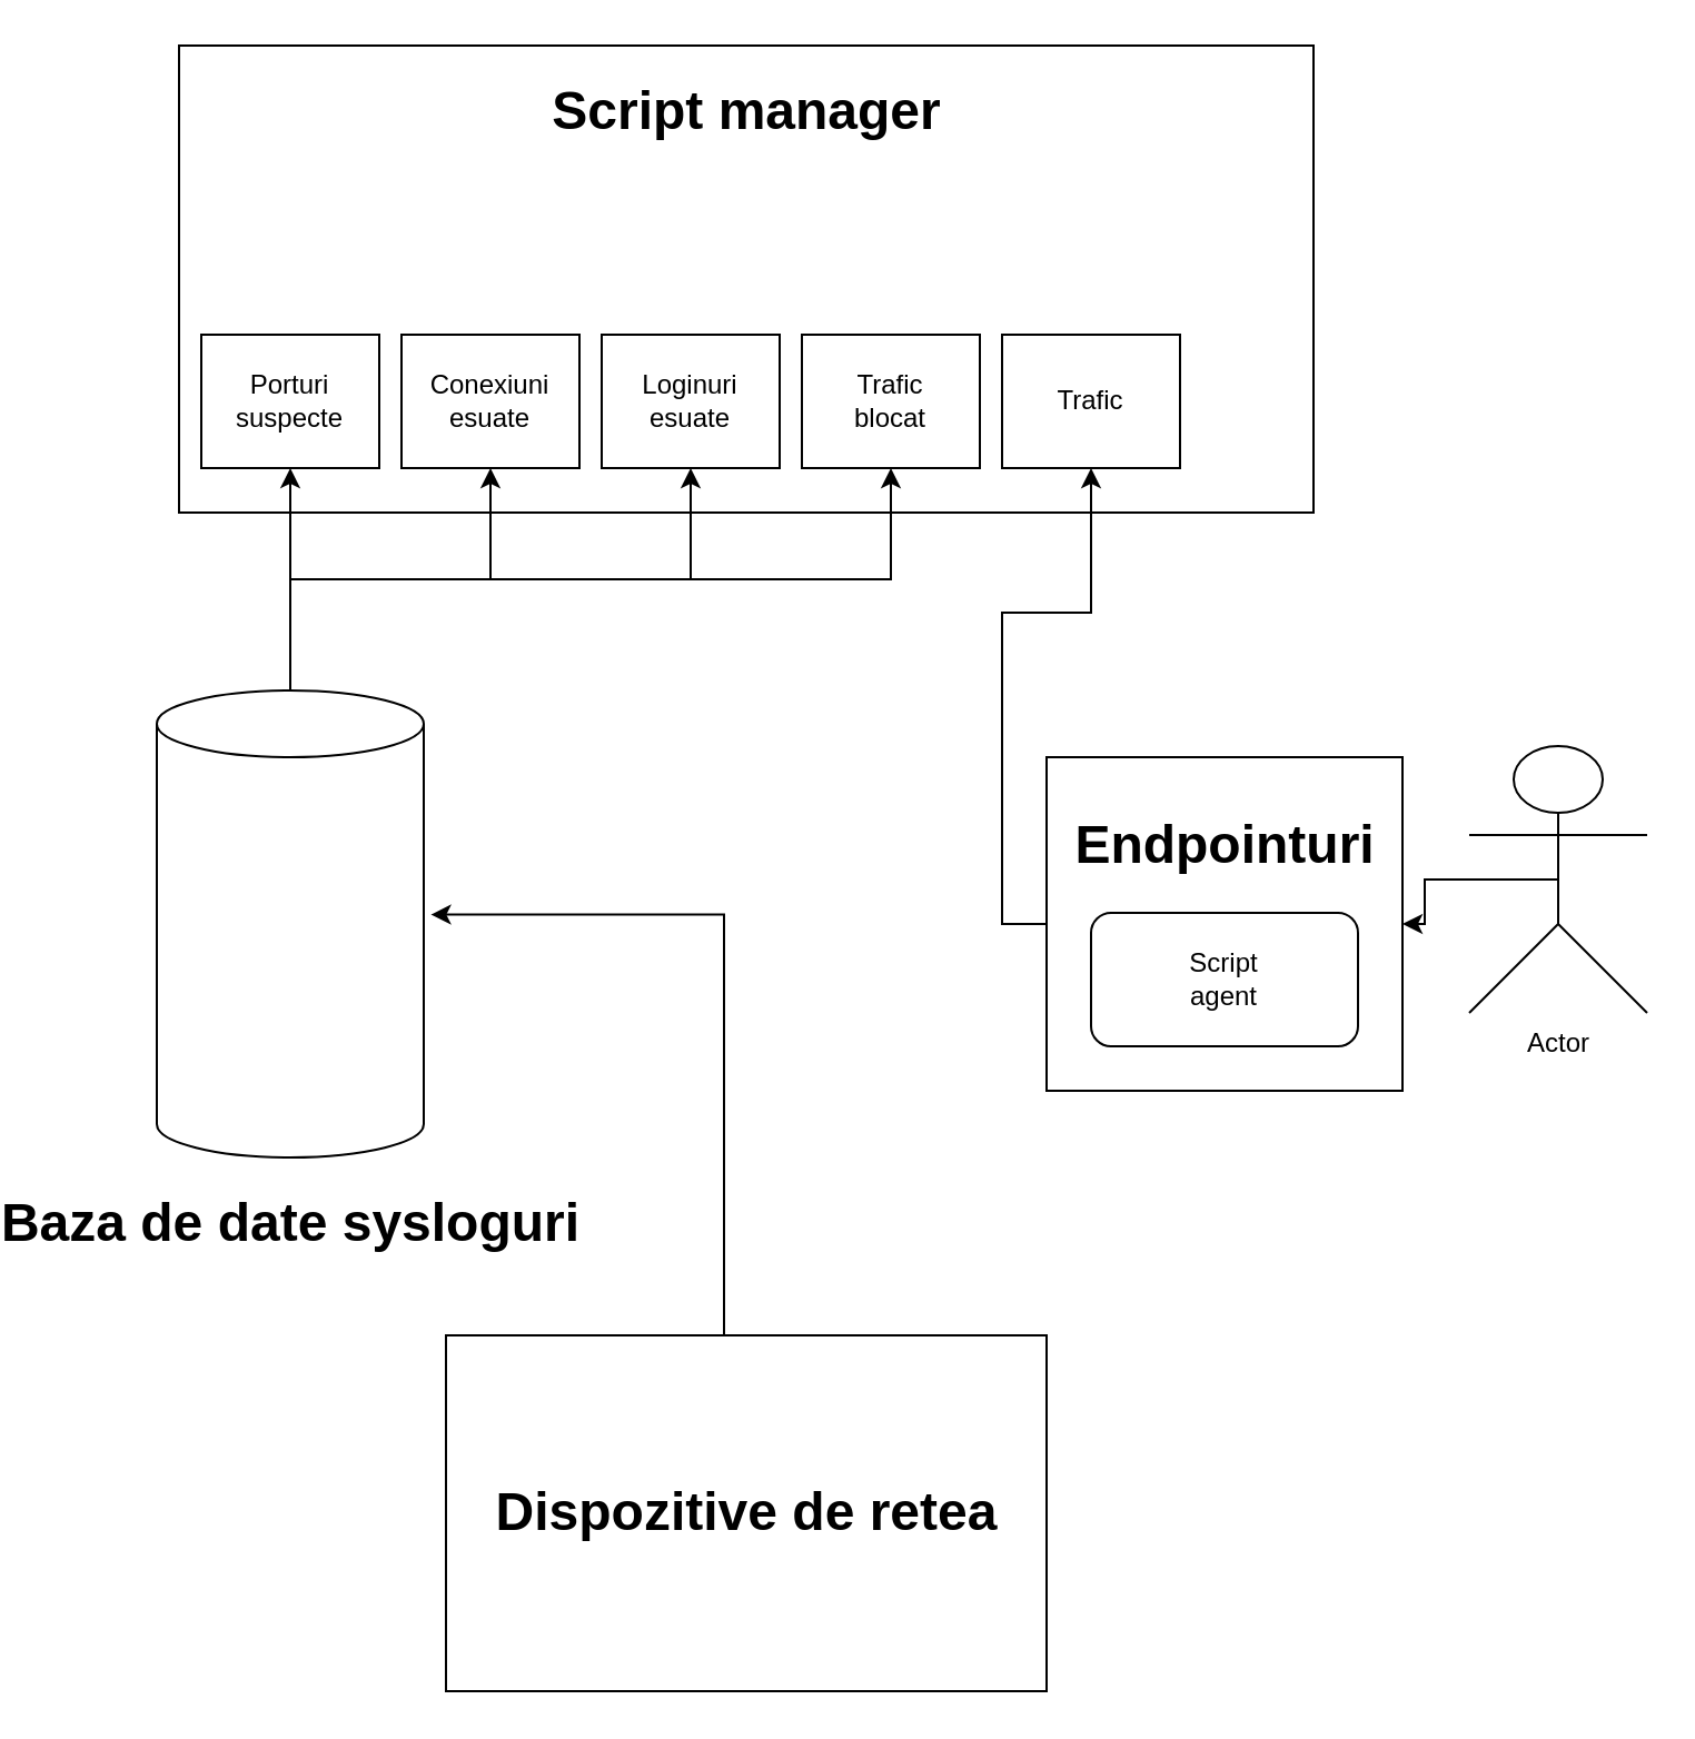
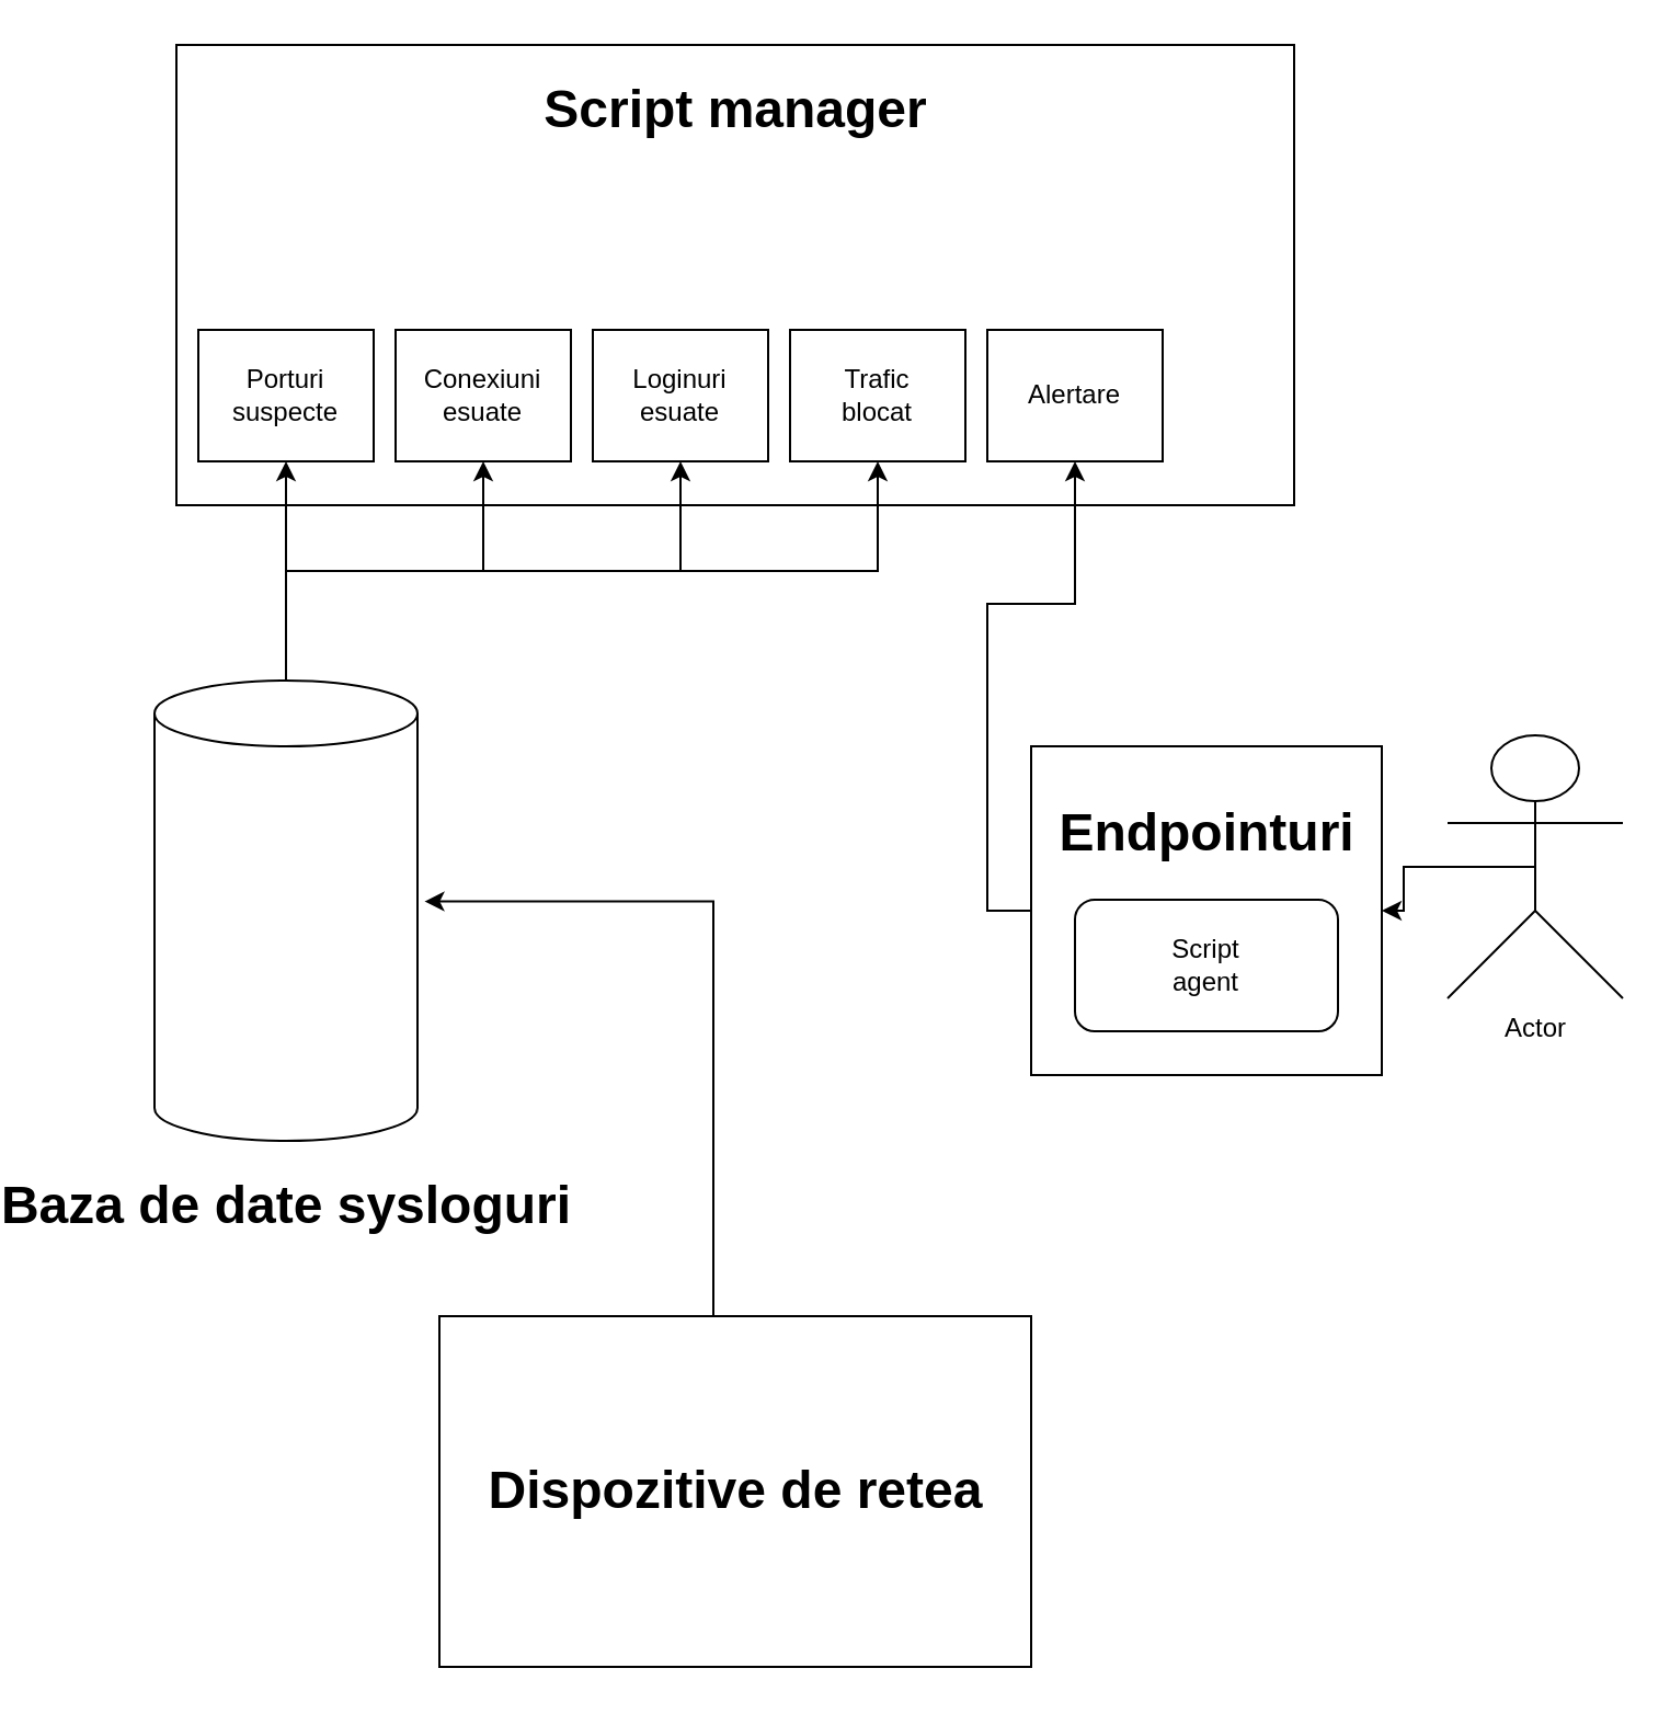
  <mxCell id="0" />
  <mxCell id="1" parent="0" />
  <mxCell id="2" value="" style="rounded=0;whiteSpace=wrap;html=1;" vertex="1" parent="1"><mxGeometry x="30" y="20" width="510" height="210" as="geometry" /></mxCell>
  <mxCell id="3" value="Script manager" style="text;strokeColor=none;fillColor=none;html=1;fontSize=24;fontStyle=1;verticalAlign=middle;align=center;" vertex="1" parent="1"><mxGeometry x="235" y="30" width="100" height="40" as="geometry" /></mxCell>
  <mxCell id="4" value="" style="rounded=0;whiteSpace=wrap;html=1;" vertex="1" parent="1"><mxGeometry x="40" y="150" width="80" height="60" as="geometry" /></mxCell>
  <mxCell id="5" value="Porturi suspecte" style="text;html=1;align=center;verticalAlign=middle;whiteSpace=wrap;rounded=0;" vertex="1" parent="1"><mxGeometry x="50" y="165" width="60" height="30" as="geometry" /></mxCell>
  <mxCell id="6" value="" style="rounded=0;whiteSpace=wrap;html=1;" vertex="1" parent="1"><mxGeometry x="130" y="150" width="80" height="60" as="geometry" /></mxCell>
  <mxCell id="7" value="Conexiuni esuate" style="text;html=1;align=center;verticalAlign=middle;whiteSpace=wrap;rounded=0;" vertex="1" parent="1"><mxGeometry x="140" y="165" width="60" height="30" as="geometry" /></mxCell>
  <mxCell id="8" value="" style="rounded=0;whiteSpace=wrap;html=1;" vertex="1" parent="1"><mxGeometry x="220" y="150" width="80" height="60" as="geometry" /></mxCell>
  <mxCell id="9" value="Loginuri&lt;div&gt;esuate&lt;/div&gt;" style="text;html=1;align=center;verticalAlign=middle;whiteSpace=wrap;rounded=0;" vertex="1" parent="1"><mxGeometry x="230" y="165" width="60" height="30" as="geometry" /></mxCell>
  <mxCell id="10" value="" style="rounded=0;whiteSpace=wrap;html=1;" vertex="1" parent="1"><mxGeometry x="310" y="150" width="80" height="60" as="geometry" /></mxCell>
  <mxCell id="11" value="Trafic&lt;div&gt;blocat&lt;/div&gt;" style="text;html=1;align=center;verticalAlign=middle;whiteSpace=wrap;rounded=0;" vertex="1" parent="1"><mxGeometry x="320" y="165" width="60" height="30" as="geometry" /></mxCell>
  <mxCell id="12" style="edgeStyle=orthogonalEdgeStyle;rounded=0;orthogonalLoop=1;jettySize=auto;html=1;exitX=0.5;exitY=0;exitDx=0;exitDy=0;exitPerimeter=0;entryX=0.5;entryY=1;entryDx=0;entryDy=0;" edge="1" parent="1" source="16" target="4"><mxGeometry relative="1" as="geometry" /></mxCell>
  <mxCell id="13" style="edgeStyle=orthogonalEdgeStyle;rounded=0;orthogonalLoop=1;jettySize=auto;html=1;exitX=0.5;exitY=0;exitDx=0;exitDy=0;exitPerimeter=0;entryX=0.5;entryY=1;entryDx=0;entryDy=0;" edge="1" parent="1" source="16" target="6"><mxGeometry relative="1" as="geometry" /></mxCell>
  <mxCell id="14" style="edgeStyle=orthogonalEdgeStyle;rounded=0;orthogonalLoop=1;jettySize=auto;html=1;exitX=0.5;exitY=0;exitDx=0;exitDy=0;exitPerimeter=0;entryX=0.5;entryY=1;entryDx=0;entryDy=0;" edge="1" parent="1" source="16" target="8"><mxGeometry relative="1" as="geometry" /></mxCell>
  <mxCell id="15" style="edgeStyle=orthogonalEdgeStyle;rounded=0;orthogonalLoop=1;jettySize=auto;html=1;exitX=0.5;exitY=0;exitDx=0;exitDy=0;exitPerimeter=0;entryX=0.5;entryY=1;entryDx=0;entryDy=0;" edge="1" parent="1" source="16" target="10"><mxGeometry relative="1" as="geometry" /></mxCell>
  <mxCell id="16" value="" style="shape=cylinder3;whiteSpace=wrap;html=1;boundedLbl=1;backgroundOutline=1;size=15;" vertex="1" parent="1"><mxGeometry x="20" y="310" width="120" height="210" as="geometry" /></mxCell>
  <mxCell id="17" value="Baza de date sysloguri" style="text;strokeColor=none;fillColor=none;html=1;fontSize=24;fontStyle=1;verticalAlign=middle;align=center;" vertex="1" parent="1"><mxGeometry x="35" y="530" width="90" height="40" as="geometry" /></mxCell>
  <mxCell id="18" style="edgeStyle=orthogonalEdgeStyle;rounded=0;orthogonalLoop=1;jettySize=auto;html=1;exitX=0.5;exitY=0;exitDx=0;exitDy=0;entryX=1.027;entryY=0.48;entryDx=0;entryDy=0;entryPerimeter=0;" edge="1" parent="1" target="16"><mxGeometry relative="1" as="geometry"><mxPoint x="270" y="410" as="targetPoint" /><mxPoint x="275" y="600" as="sourcePoint" /><Array as="points"><mxPoint x="275" y="411" /></Array></mxGeometry></mxCell>
  <mxCell id="19" value="" style="rounded=0;whiteSpace=wrap;html=1;" vertex="1" parent="1"><mxGeometry x="150" y="600" width="270" height="160" as="geometry" /></mxCell>
  <mxCell id="20" value="Dispozitive de retea" style="text;strokeColor=none;fillColor=none;html=1;fontSize=24;fontStyle=1;verticalAlign=middle;align=center;" vertex="1" parent="1"><mxGeometry x="235" y="660" width="100" height="40" as="geometry" /></mxCell>
  <mxCell id="21" style="edgeStyle=orthogonalEdgeStyle;rounded=0;orthogonalLoop=1;jettySize=auto;html=1;exitX=0;exitY=0.5;exitDx=0;exitDy=0;entryX=0.5;entryY=1;entryDx=0;entryDy=0;" edge="1" parent="1" source="22" target="28"><mxGeometry relative="1" as="geometry"><mxPoint x="400" y="240" as="targetPoint" /></mxGeometry></mxCell>
  <mxCell id="22" value="" style="rounded=0;whiteSpace=wrap;html=1;" vertex="1" parent="1"><mxGeometry x="420" y="340" width="160" height="150" as="geometry" /></mxCell>
  <mxCell id="23" value="Endpointuri" style="text;strokeColor=none;fillColor=none;html=1;fontSize=24;fontStyle=1;verticalAlign=middle;align=center;" vertex="1" parent="1"><mxGeometry x="450" y="360" width="100" height="40" as="geometry" /></mxCell>
  <mxCell id="24" style="edgeStyle=orthogonalEdgeStyle;rounded=0;orthogonalLoop=1;jettySize=auto;html=1;exitX=0.5;exitY=0.5;exitDx=0;exitDy=0;exitPerimeter=0;entryX=1;entryY=0.5;entryDx=0;entryDy=0;" edge="1" parent="1" source="25" target="22"><mxGeometry relative="1" as="geometry" /></mxCell>
  <mxCell id="25" value="Actor" style="shape=umlActor;verticalLabelPosition=bottom;verticalAlign=top;html=1;outlineConnect=0;" vertex="1" parent="1"><mxGeometry x="610" y="335" width="80" height="120" as="geometry" /></mxCell>
  <mxCell id="26" value="" style="rounded=1;whiteSpace=wrap;html=1;" vertex="1" parent="1"><mxGeometry x="440" y="410" width="120" height="60" as="geometry" /></mxCell>
  <mxCell id="27" value="Script agent" style="text;html=1;align=center;verticalAlign=middle;whiteSpace=wrap;rounded=0;" vertex="1" parent="1"><mxGeometry x="470" y="425" width="60" height="30" as="geometry" /></mxCell>
  <mxCell id="28" value="" style="rounded=0;whiteSpace=wrap;html=1;" vertex="1" parent="1"><mxGeometry x="400" y="150" width="80" height="60" as="geometry" /></mxCell>
- <mxCell id="29" value="Trafic" style="text;html=1;align=center;verticalAlign=middle;whiteSpace=wrap;rounded=0;" vertex="1" parent="1"><mxGeometry x="410" y="165" width="60" height="30" as="geometry" /></mxCell>
+ <mxCell id="29" value="Alertare" style="text;html=1;align=center;verticalAlign=middle;whiteSpace=wrap;rounded=0;" vertex="1" parent="1"><mxGeometry x="410" y="165" width="60" height="30" as="geometry" /></mxCell>
